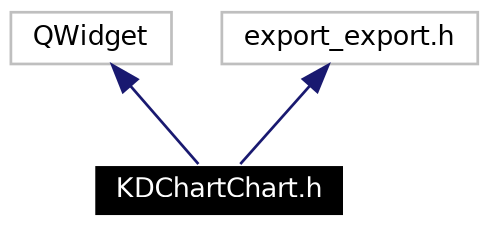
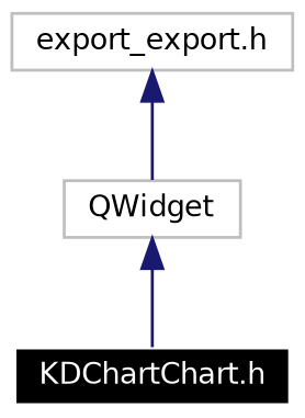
  digraph {
    node [color=grey75 fontname=Helvetica fontsize=10 shape=record]
    edge [color=midnightblue dir=back fontname=Helvetica fontsize=10 labelfontname=Helvetica labelfontsize=10 style=solid]
    n1 [color=white fillcolor=black fontcolor=white height=0.2 label="KDChartChart.h" style=filled width=0.4]
    n2 [height=0.2 label=QWidget width=0.4]
    n3 [height=0.2 label="export_export.h" width=0.4]
    n2 -> n1
-   n3 -> n1
+   n3 -> n2
  }
